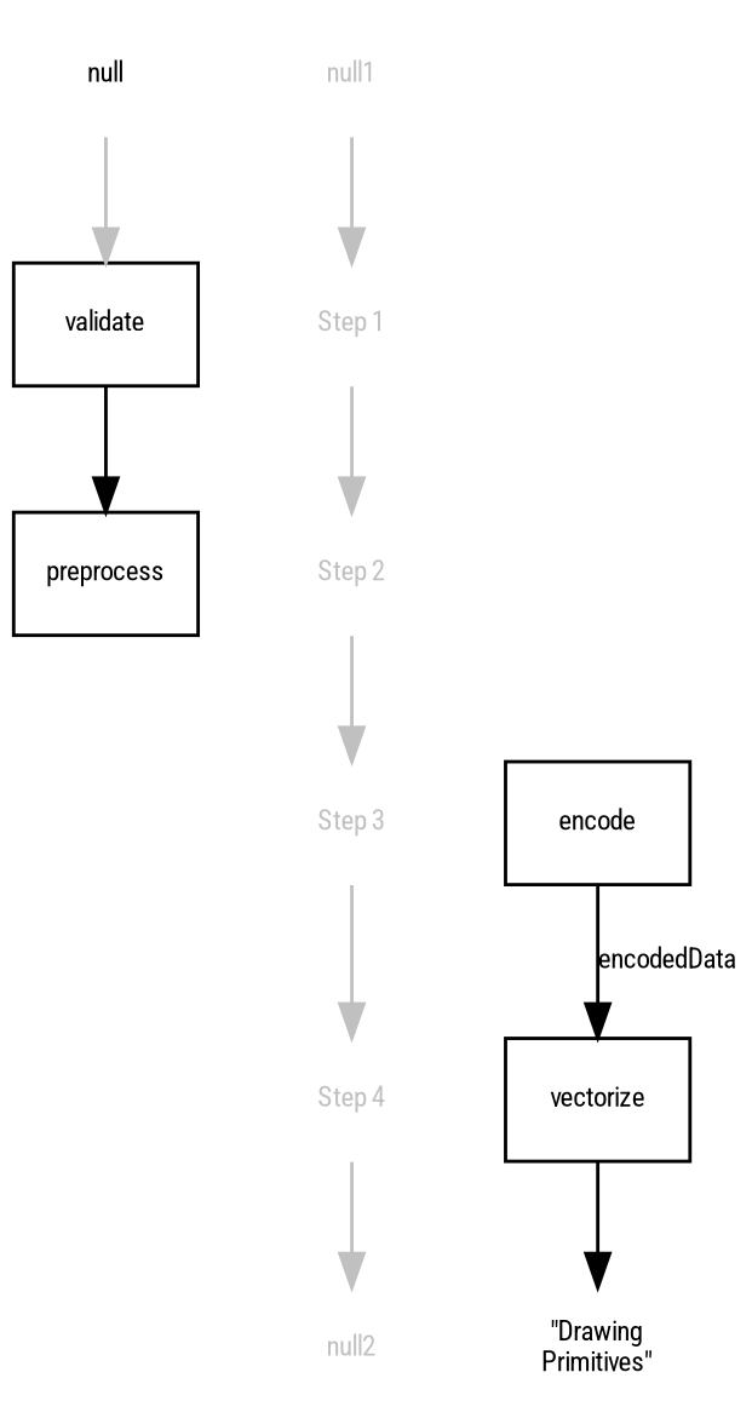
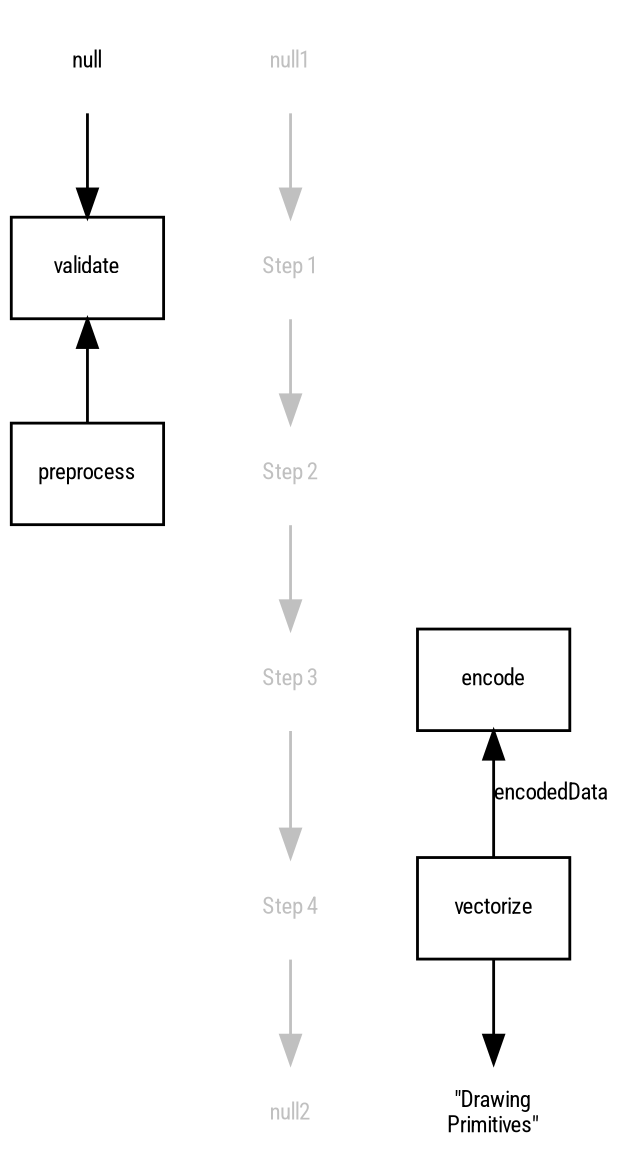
  digraph {
    fontname="Roboto Condensed"
    node [fontname="Roboto Condensed" fontsize=8 shape=plaintext style=solid]
    edge [fontname="Roboto Condensed" color=gray style=solid]
    n1 [label=validate shape=box]
    n2 [fontcolor=gray label="Step 1"]
    n3 [label=preprocess shape=box]
    n4 [fontcolor=gray label="Step 2"]
    n5 [label=encode shape=box]
    n6 [fontcolor=gray label="Step 3"]
    n7 [label=vectorize shape=box]
    n8 [fontcolor=gray label="Step 4"]
    n9 [label="\"Drawing\nPrimitives\""]
    null2 [fontcolor=gray]
    n11 [label=null]
    null1 [fontcolor=gray]
    subgraph sub_1 {
      rank=same
      n1
      n2
    }
    subgraph sub_2 {
      rank=same
      n3
      n4
    }
    subgraph sub_3 {
      rank=same
      n5
      n6
    }
    subgraph sub_4 {
      rank=same
      n7
      n8
    }
-   n1 -> n3 [color="" style=""]
+   n3 -> n1 [color="" style=""]
    n2 -> n4
    n4 -> n6
-   n5 -> n7 [fontsize=8 label=encodedData color="" style=""]
+   n7 -> n5 [fontsize=8 label=encodedData color="" style=""]
    n6 -> n8
    n7 -> n9 [color="" style=""]
    n8 -> null2
-   n11 -> n1 [style=""]
+   n11 -> n1 [color="" style=""]
    null1 -> n2
  }
